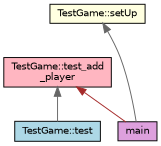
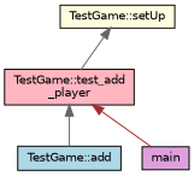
  digraph {
    rankdir=TB
    node [color=black fontname=Helvetica fontsize=10 shape=record style=filled]
    edge [color=gray40 dir=back fontname=Helvetica fontsize=10 labelfontname=Helvetica labelfontsize=10 style=solid]
    n1 [fillcolor=lightyellow fontcolor=black height=0.2 label="TestGame::setUp" width=0.4]
    n2 [fillcolor=lightpink height=0.2 label="TestGame::test_add\l_player" width=0.4]
-   n3 [fillcolor=lightblue height=0.2 label="TestGame::test" width=0.4]
+   n3 [fillcolor=lightblue height=0.2 label="TestGame::add" width=0.4]
    n4 [fillcolor=plum height=0.2 label=main width=0.4]
-   n1 -> n4
+   n1 -> n2
    n2 -> n3
    n2 -> n4 [color=brown]
  }
